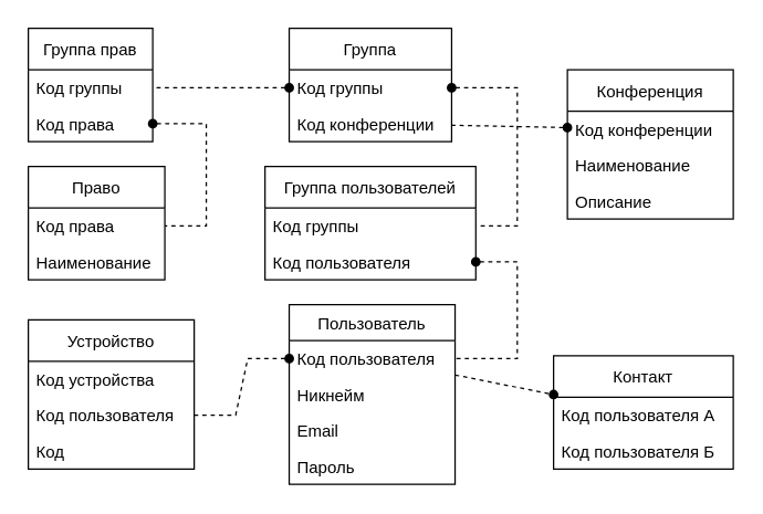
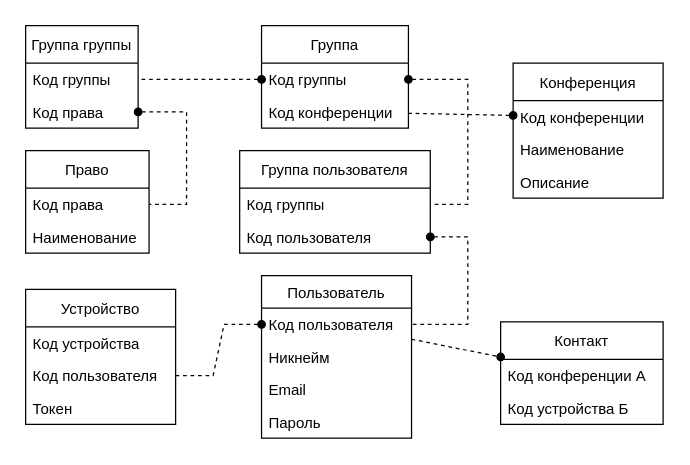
  <mxCell id="0" />
  <mxCell id="1" parent="0" />
- <mxCell id="2" value="Группа прав" style="swimlane;fontStyle=0;childLayout=stackLayout;horizontal=1;startSize=30;fillColor=none;horizontalStack=0;resizeParent=1;resizeParentMax=0;resizeLast=0;collapsible=1;marginBottom=0;" vertex="1" parent="1"><mxGeometry x="20" y="20" width="90" height="82" as="geometry" /></mxCell>
+ <mxCell id="2" value="Группа группы" style="swimlane;fontStyle=0;childLayout=stackLayout;horizontal=1;startSize=30;fillColor=none;horizontalStack=0;resizeParent=1;resizeParentMax=0;resizeLast=0;collapsible=1;marginBottom=0;" vertex="1" parent="1"><mxGeometry x="20" y="20" width="90" height="82" as="geometry" /></mxCell>
  <mxCell id="3" value="Код группы" style="text;strokeColor=none;fillColor=none;align=left;verticalAlign=top;spacingLeft=4;spacingRight=4;overflow=hidden;rotatable=0;points=[[0,0.5],[1,0.5]];portConstraint=eastwest;" vertex="1" parent="2"><mxGeometry y="30" width="90" height="26" as="geometry" /></mxCell>
  <mxCell id="4" value="Код права" style="text;strokeColor=none;fillColor=none;align=left;verticalAlign=top;spacingLeft=4;spacingRight=4;overflow=hidden;rotatable=0;points=[[0,0.5],[1,0.5]];portConstraint=eastwest;" vertex="1" parent="2"><mxGeometry y="56" width="90" height="26" as="geometry" /></mxCell>
  <mxCell id="5" value="Пользователь" style="swimlane;fontStyle=0;childLayout=stackLayout;horizontal=1;startSize=26;fillColor=none;horizontalStack=0;resizeParent=1;resizeParentMax=0;resizeLast=0;collapsible=1;marginBottom=0;" vertex="1" parent="1"><mxGeometry x="208.74" y="220" width="120" height="130" as="geometry" /></mxCell>
  <mxCell id="6" value="Код пользователя" style="text;strokeColor=none;fillColor=none;align=left;verticalAlign=top;spacingLeft=4;spacingRight=4;overflow=hidden;rotatable=0;points=[[0,0.5],[1,0.5]];portConstraint=eastwest;" vertex="1" parent="5"><mxGeometry y="26" width="120" height="26" as="geometry" /></mxCell>
  <mxCell id="7" value="Никнейм" style="text;strokeColor=none;fillColor=none;align=left;verticalAlign=top;spacingLeft=4;spacingRight=4;overflow=hidden;rotatable=0;points=[[0,0.5],[1,0.5]];portConstraint=eastwest;" vertex="1" parent="5"><mxGeometry y="52" width="120" height="26" as="geometry" /></mxCell>
  <mxCell id="8" value="Email" style="text;strokeColor=none;fillColor=none;align=left;verticalAlign=top;spacingLeft=4;spacingRight=4;overflow=hidden;rotatable=0;points=[[0,0.5],[1,0.5]];portConstraint=eastwest;" vertex="1" parent="5"><mxGeometry y="78" width="120" height="26" as="geometry" /></mxCell>
  <mxCell id="9" value="Пароль" style="text;strokeColor=none;fillColor=none;align=left;verticalAlign=top;spacingLeft=4;spacingRight=4;overflow=hidden;rotatable=0;points=[[0,0.5],[1,0.5]];portConstraint=eastwest;" vertex="1" parent="5"><mxGeometry y="104" width="120" height="26" as="geometry" /></mxCell>
  <mxCell id="10" value="Контакт" style="swimlane;fontStyle=0;childLayout=stackLayout;horizontal=1;startSize=30;fillColor=none;horizontalStack=0;resizeParent=1;resizeParentMax=0;resizeLast=0;collapsible=1;marginBottom=0;" vertex="1" parent="1"><mxGeometry x="400" y="257" width="130" height="82" as="geometry" /></mxCell>
- <mxCell id="11" value="Код пользователя А" style="text;strokeColor=none;fillColor=none;align=left;verticalAlign=top;spacingLeft=4;spacingRight=4;overflow=hidden;rotatable=0;points=[[0,0.5],[1,0.5]];portConstraint=eastwest;" vertex="1" parent="10"><mxGeometry y="30" width="130" height="26" as="geometry" /></mxCell>
- <mxCell id="12" value="Код пользователя Б" style="text;strokeColor=none;fillColor=none;align=left;verticalAlign=top;spacingLeft=4;spacingRight=4;overflow=hidden;rotatable=0;points=[[0,0.5],[1,0.5]];portConstraint=eastwest;" vertex="1" parent="10"><mxGeometry y="56" width="130" height="26" as="geometry" /></mxCell>
+ <mxCell id="11" value="Код конференции А" style="text;strokeColor=none;fillColor=none;align=left;verticalAlign=top;spacingLeft=4;spacingRight=4;overflow=hidden;rotatable=0;points=[[0,0.5],[1,0.5]];portConstraint=eastwest;" vertex="1" parent="10"><mxGeometry y="30" width="130" height="26" as="geometry" /></mxCell>
+ <mxCell id="12" value="Код устройства Б" style="text;strokeColor=none;fillColor=none;align=left;verticalAlign=top;spacingLeft=4;spacingRight=4;overflow=hidden;rotatable=0;points=[[0,0.5],[1,0.5]];portConstraint=eastwest;" vertex="1" parent="10"><mxGeometry y="56" width="130" height="26" as="geometry" /></mxCell>
  <mxCell id="13" value="Право" style="swimlane;fontStyle=0;childLayout=stackLayout;horizontal=1;startSize=30;fillColor=none;horizontalStack=0;resizeParent=1;resizeParentMax=0;resizeLast=0;collapsible=1;marginBottom=0;" vertex="1" parent="1"><mxGeometry x="20" y="120" width="98.75" height="82" as="geometry" /></mxCell>
  <mxCell id="14" value="Код права" style="text;strokeColor=none;fillColor=none;align=left;verticalAlign=top;spacingLeft=4;spacingRight=4;overflow=hidden;rotatable=0;points=[[0,0.5],[1,0.5]];portConstraint=eastwest;" vertex="1" parent="13"><mxGeometry y="30" width="98.75" height="26" as="geometry" /></mxCell>
  <mxCell id="15" value="Наименование" style="text;strokeColor=none;fillColor=none;align=left;verticalAlign=top;spacingLeft=4;spacingRight=4;overflow=hidden;rotatable=0;points=[[0,0.5],[1,0.5]];portConstraint=eastwest;" vertex="1" parent="13"><mxGeometry y="56" width="98.75" height="26" as="geometry" /></mxCell>
  <mxCell id="16" value="Устройство" style="swimlane;fontStyle=0;childLayout=stackLayout;horizontal=1;startSize=30;fillColor=none;horizontalStack=0;resizeParent=1;resizeParentMax=0;resizeLast=0;collapsible=1;marginBottom=0;" vertex="1" parent="1"><mxGeometry x="20" y="231" width="120" height="108" as="geometry" /></mxCell>
  <mxCell id="17" value="Код устройства" style="text;strokeColor=none;fillColor=none;align=left;verticalAlign=top;spacingLeft=4;spacingRight=4;overflow=hidden;rotatable=0;points=[[0,0.5],[1,0.5]];portConstraint=eastwest;" vertex="1" parent="16"><mxGeometry y="30" width="120" height="26" as="geometry" /></mxCell>
  <mxCell id="18" value="Код пользователя" style="text;strokeColor=none;fillColor=none;align=left;verticalAlign=top;spacingLeft=4;spacingRight=4;overflow=hidden;rotatable=0;points=[[0,0.5],[1,0.5]];portConstraint=eastwest;" vertex="1" parent="16"><mxGeometry y="56" width="120" height="26" as="geometry" /></mxCell>
- <mxCell id="19" value="Код" style="text;strokeColor=none;fillColor=none;align=left;verticalAlign=top;spacingLeft=4;spacingRight=4;overflow=hidden;rotatable=0;points=[[0,0.5],[1,0.5]];portConstraint=eastwest;" vertex="1" parent="16"><mxGeometry y="82" width="120" height="26" as="geometry" /></mxCell>
+ <mxCell id="19" value="Токен" style="text;strokeColor=none;fillColor=none;align=left;verticalAlign=top;spacingLeft=4;spacingRight=4;overflow=hidden;rotatable=0;points=[[0,0.5],[1,0.5]];portConstraint=eastwest;" vertex="1" parent="16"><mxGeometry y="82" width="120" height="26" as="geometry" /></mxCell>
  <mxCell id="20" value="Конференция" style="swimlane;fontStyle=0;childLayout=stackLayout;horizontal=1;startSize=30;fillColor=none;horizontalStack=0;resizeParent=1;resizeParentMax=0;resizeLast=0;collapsible=1;marginBottom=0;" vertex="1" parent="1"><mxGeometry x="410" y="50" width="120" height="108" as="geometry" /></mxCell>
  <mxCell id="21" value="Код конференции" style="text;strokeColor=none;fillColor=none;align=left;verticalAlign=top;spacingLeft=4;spacingRight=4;overflow=hidden;rotatable=0;points=[[0,0.5],[1,0.5]];portConstraint=eastwest;" vertex="1" parent="20"><mxGeometry y="30" width="120" height="26" as="geometry" /></mxCell>
  <mxCell id="22" value="Наименование" style="text;strokeColor=none;fillColor=none;align=left;verticalAlign=top;spacingLeft=4;spacingRight=4;overflow=hidden;rotatable=0;points=[[0,0.5],[1,0.5]];portConstraint=eastwest;" vertex="1" parent="20"><mxGeometry y="56" width="120" height="26" as="geometry" /></mxCell>
  <mxCell id="23" value="Описание" style="text;strokeColor=none;fillColor=none;align=left;verticalAlign=top;spacingLeft=4;spacingRight=4;overflow=hidden;rotatable=0;points=[[0,0.5],[1,0.5]];portConstraint=eastwest;" vertex="1" parent="20"><mxGeometry y="82" width="120" height="26" as="geometry" /></mxCell>
- <mxCell id="24" value="Группа пользователей" style="swimlane;fontStyle=0;childLayout=stackLayout;horizontal=1;startSize=30;fillColor=none;horizontalStack=0;resizeParent=1;resizeParentMax=0;resizeLast=0;collapsible=1;marginBottom=0;" vertex="1" parent="1"><mxGeometry x="191.24" y="120" width="152.5" height="82" as="geometry" /></mxCell>
+ <mxCell id="24" value="Группа пользователя" style="swimlane;fontStyle=0;childLayout=stackLayout;horizontal=1;startSize=30;fillColor=none;horizontalStack=0;resizeParent=1;resizeParentMax=0;resizeLast=0;collapsible=1;marginBottom=0;" vertex="1" parent="1"><mxGeometry x="191.24" y="120" width="152.5" height="82" as="geometry" /></mxCell>
  <mxCell id="25" value="Код группы" style="text;strokeColor=none;fillColor=none;align=left;verticalAlign=top;spacingLeft=4;spacingRight=4;overflow=hidden;rotatable=0;points=[[0,0.5],[1,0.5]];portConstraint=eastwest;" vertex="1" parent="24"><mxGeometry y="30" width="152.5" height="26" as="geometry" /></mxCell>
  <mxCell id="26" value="Код пользователя" style="text;strokeColor=none;fillColor=none;align=left;verticalAlign=top;spacingLeft=4;spacingRight=4;overflow=hidden;rotatable=0;points=[[0,0.5],[1,0.5]];portConstraint=eastwest;" vertex="1" parent="24"><mxGeometry y="56" width="152.5" height="26" as="geometry" /></mxCell>
  <mxCell id="27" value="Группа" style="swimlane;fontStyle=0;childLayout=stackLayout;horizontal=1;startSize=30;fillColor=none;horizontalStack=0;resizeParent=1;resizeParentMax=0;resizeLast=0;collapsible=1;marginBottom=0;" vertex="1" parent="1"><mxGeometry x="208.74" y="20" width="117.5" height="82" as="geometry" /></mxCell>
  <mxCell id="28" value="Код группы" style="text;strokeColor=none;fillColor=none;align=left;verticalAlign=top;spacingLeft=4;spacingRight=4;overflow=hidden;rotatable=0;points=[[0,0.5],[1,0.5]];portConstraint=eastwest;" vertex="1" parent="27"><mxGeometry y="30" width="117.5" height="26" as="geometry" /></mxCell>
  <mxCell id="29" value="Код конференции" style="text;strokeColor=none;fillColor=none;align=left;verticalAlign=top;spacingLeft=4;spacingRight=4;overflow=hidden;rotatable=0;points=[[0,0.5],[1,0.5]];portConstraint=eastwest;" vertex="1" parent="27"><mxGeometry y="56" width="117.5" height="26" as="geometry" /></mxCell>
  <mxCell id="30" value="" style="fontSize=12;html=1;endArrow=none;startArrow=oval;rounded=0;endFill=0;startFill=1;dashed=1;" edge="1" parent="1" source="21" target="29"><mxGeometry width="100" height="100" relative="1" as="geometry"><mxPoint x="379.99" y="300" as="sourcePoint" /><mxPoint x="479.99" y="200" as="targetPoint" /></mxGeometry></mxCell>
  <mxCell id="31" value="" style="edgeStyle=entityRelationEdgeStyle;fontSize=12;html=1;endArrow=none;startArrow=oval;rounded=0;startFill=1;endFill=0;dashed=1;" edge="1" parent="1" source="28" target="3"><mxGeometry width="100" height="100" relative="1" as="geometry"><mxPoint x="323.74" y="-26" as="sourcePoint" /><mxPoint x="324.99" y="101" as="targetPoint" /></mxGeometry></mxCell>
  <mxCell id="32" value="" style="edgeStyle=entityRelationEdgeStyle;fontSize=12;html=1;endArrow=none;startArrow=oval;rounded=0;startFill=1;endFill=0;dashed=1;" edge="1" parent="1" source="28" target="25"><mxGeometry width="100" height="100" relative="1" as="geometry"><mxPoint x="333.74" y="-16" as="sourcePoint" /><mxPoint x="334.99" y="111" as="targetPoint" /></mxGeometry></mxCell>
  <mxCell id="33" value="" style="edgeStyle=entityRelationEdgeStyle;fontSize=12;html=1;endArrow=none;startArrow=oval;rounded=0;startFill=1;endFill=0;dashed=1;" edge="1" parent="1" source="26" target="6"><mxGeometry width="100" height="100" relative="1" as="geometry"><mxPoint x="509.99" y="113" as="sourcePoint" /><mxPoint x="269.99" y="200" as="targetPoint" /></mxGeometry></mxCell>
  <mxCell id="34" value="" style="edgeStyle=entityRelationEdgeStyle;fontSize=12;html=1;endArrow=none;startArrow=oval;rounded=0;startFill=1;endFill=0;dashed=1;" edge="1" parent="1" source="4" target="14"><mxGeometry width="100" height="100" relative="1" as="geometry"><mxPoint x="559.99" y="310" as="sourcePoint" /><mxPoint x="292.49" y="123" as="targetPoint" /></mxGeometry></mxCell>
  <mxCell id="35" value="" style="fontSize=12;html=1;endArrow=oval;startArrow=none;rounded=0;startFill=0;endFill=1;dashed=1;" edge="1" parent="1" source="6" target="10"><mxGeometry width="100" height="100" relative="1" as="geometry"><mxPoint x="329.99" y="380" as="sourcePoint" /><mxPoint x="249.99" y="190" as="targetPoint" /></mxGeometry></mxCell>
  <mxCell id="36" value="" style="edgeStyle=entityRelationEdgeStyle;fontSize=12;html=1;endArrow=none;startArrow=oval;rounded=0;endFill=0;startFill=1;dashed=1;" edge="1" parent="1" source="6" target="18"><mxGeometry width="100" height="100" relative="1" as="geometry"><mxPoint x="539.99" y="143" as="sourcePoint" /><mxPoint x="312.49" y="143" as="targetPoint" /></mxGeometry></mxCell>
